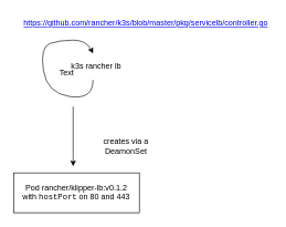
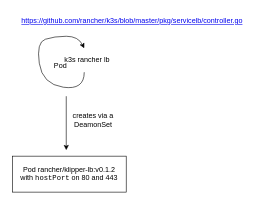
  <mxCell id="0" />
  <mxCell id="1" parent="0" />
  <mxCell id="2" value="k3s rancher lb" style="text;html=1;strokeColor=none;fillColor=none;align=center;verticalAlign=middle;whiteSpace=wrap;rounded=0;" parent="1" vertex="1"><mxGeometry x="80" y="90" width="130" height="20" as="geometry" /></mxCell>
  <mxCell id="3" value="" style="curved=1;endArrow=classic;html=1;" parent="1" edge="1"><mxGeometry width="50" height="50" relative="1" as="geometry"><mxPoint x="140" y="120" as="sourcePoint" /><mxPoint x="140" y="80" as="targetPoint" /><Array as="points"><mxPoint x="140" y="150" /><mxPoint x="70" y="140" /><mxPoint x="60" y="70" /><mxPoint x="90" y="60" /><mxPoint x="130" y="60" /></Array></mxGeometry></mxCell>
  <mxCell id="4" value="&lt;a href=&quot;https://github.com/rancher/k3s/blob/master/pkg/servicelb/controller.go&quot;&gt;https://github.com/rancher/k3s/blob/master/pkg/servicelb/controller.go&lt;/a&gt;" style="text;html=1;strokeColor=none;fillColor=none;align=center;verticalAlign=middle;whiteSpace=wrap;rounded=0;" parent="1" vertex="1"><mxGeometry x="30" y="20" width="380" height="30" as="geometry" /></mxCell>
  <mxCell id="5" value="" style="endArrow=classic;html=1;" parent="1" edge="1"><mxGeometry width="50" height="50" relative="1" as="geometry"><mxPoint x="110" y="160" as="sourcePoint" /><mxPoint x="110" y="250" as="targetPoint" /></mxGeometry></mxCell>
- <mxCell id="6" value="creates via a DeamonSet" style="text;html=1;strokeColor=none;fillColor=none;align=center;verticalAlign=middle;whiteSpace=wrap;rounded=0;" parent="1" vertex="1"><mxGeometry x="135" y="200" width="110" height="40" as="geometry" /></mxCell>
+ <mxCell id="6" value="creates via a DeamonSet" style="text;html=1;strokeColor=none;fillColor=none;align=center;verticalAlign=middle;whiteSpace=wrap;rounded=0;" parent="1" vertex="1"><mxGeometry x="100" y="180" width="110" height="40" as="geometry" /></mxCell>
  <mxCell id="7" value="Pod rancher/klipper-lb:v0.1.2&lt;br&gt;with &lt;font face=&quot;Courier New&quot;&gt;hostPort&lt;/font&gt; on 80 and 443" style="rounded=0;whiteSpace=wrap;html=1;" parent="1" vertex="1"><mxGeometry x="20" y="260" width="190" height="60" as="geometry" /></mxCell>
- <mxCell id="8" value="Text" style="text;html=1;resizable=0;autosize=1;align=center;verticalAlign=middle;points=[];fillColor=none;strokeColor=none;rounded=0;" vertex="1" parent="1"><mxGeometry x="80" y="100" width="40" height="20" as="geometry" /></mxCell>
+ <mxCell id="8" value="Pod" style="text;html=1;resizable=0;autosize=1;align=center;verticalAlign=middle;points=[];fillColor=none;strokeColor=none;rounded=0;" vertex="1" parent="1"><mxGeometry x="80" y="100" width="40" height="20" as="geometry" /></mxCell>
